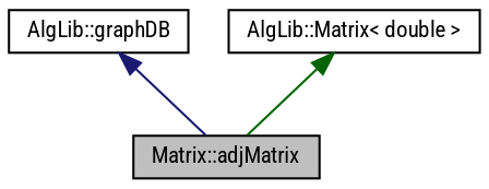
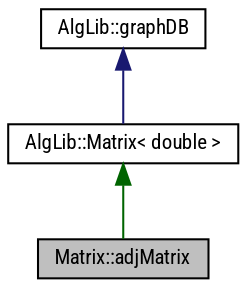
  digraph {
    fontname="Roboto Condensed"
    node [color=black fillcolor=white fontname="Roboto Condensed" fontsize=10 shape=record style=filled]
    edge [dir=back fontname="Roboto Condensed" fontsize=10 labelfontname=Helvetica labelfontsize=10 style=solid]
    n1 [fillcolor=grey75 fontcolor=black height=0.2 label="Matrix::adjMatrix" width=0.4]
    n2 [height=0.2 label="AlgLib::graphDB" width=0.4]
    n3 [height=0.2 label="AlgLib::Matrix\< double \>" width=0.4]
-   n2 -> n1 [color=midnightblue]
+   n2 -> n3 [color=midnightblue]
    n3 -> n1 [color=darkgreen]
  }
